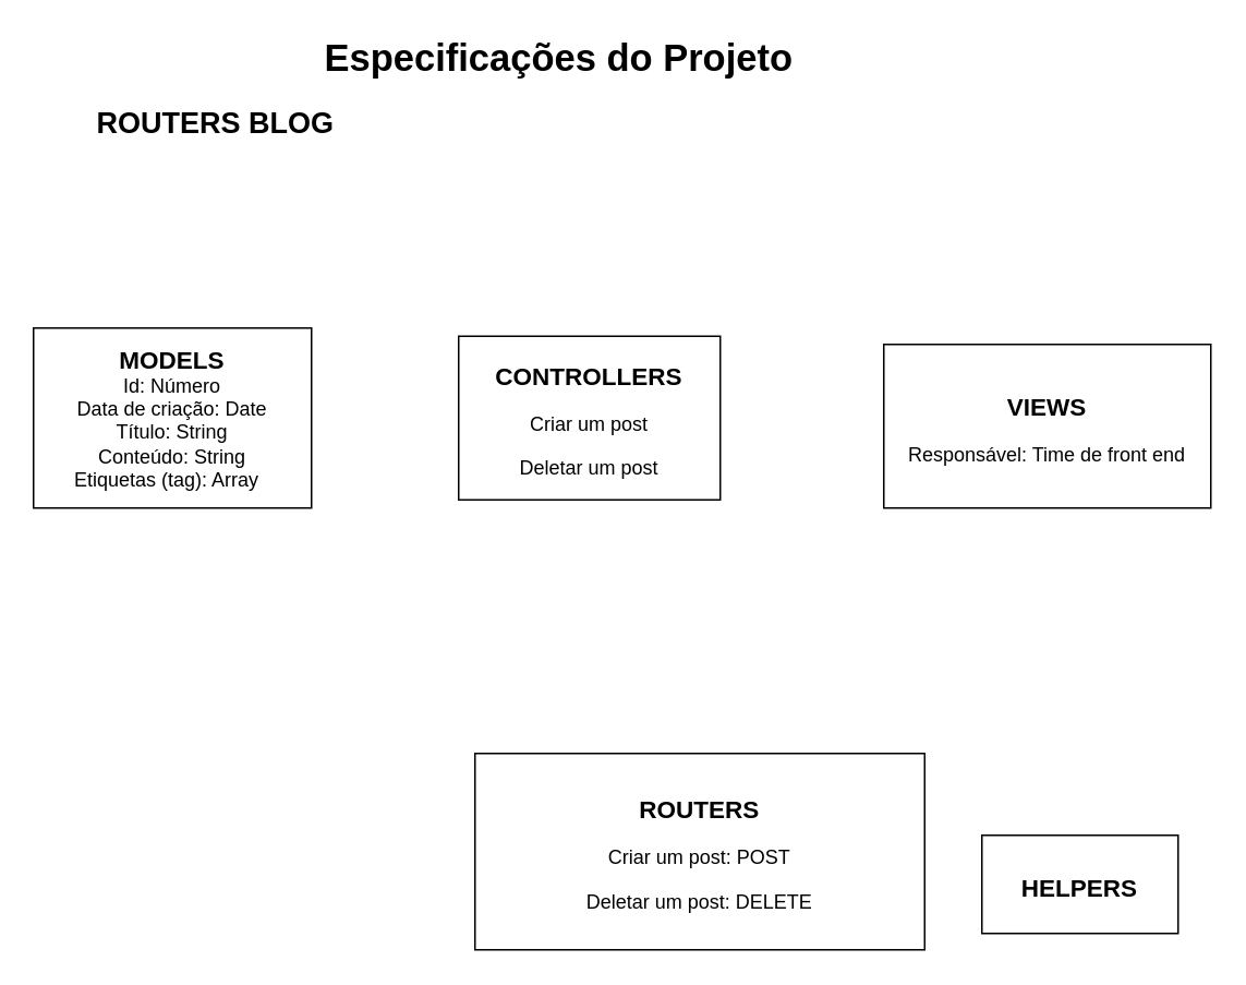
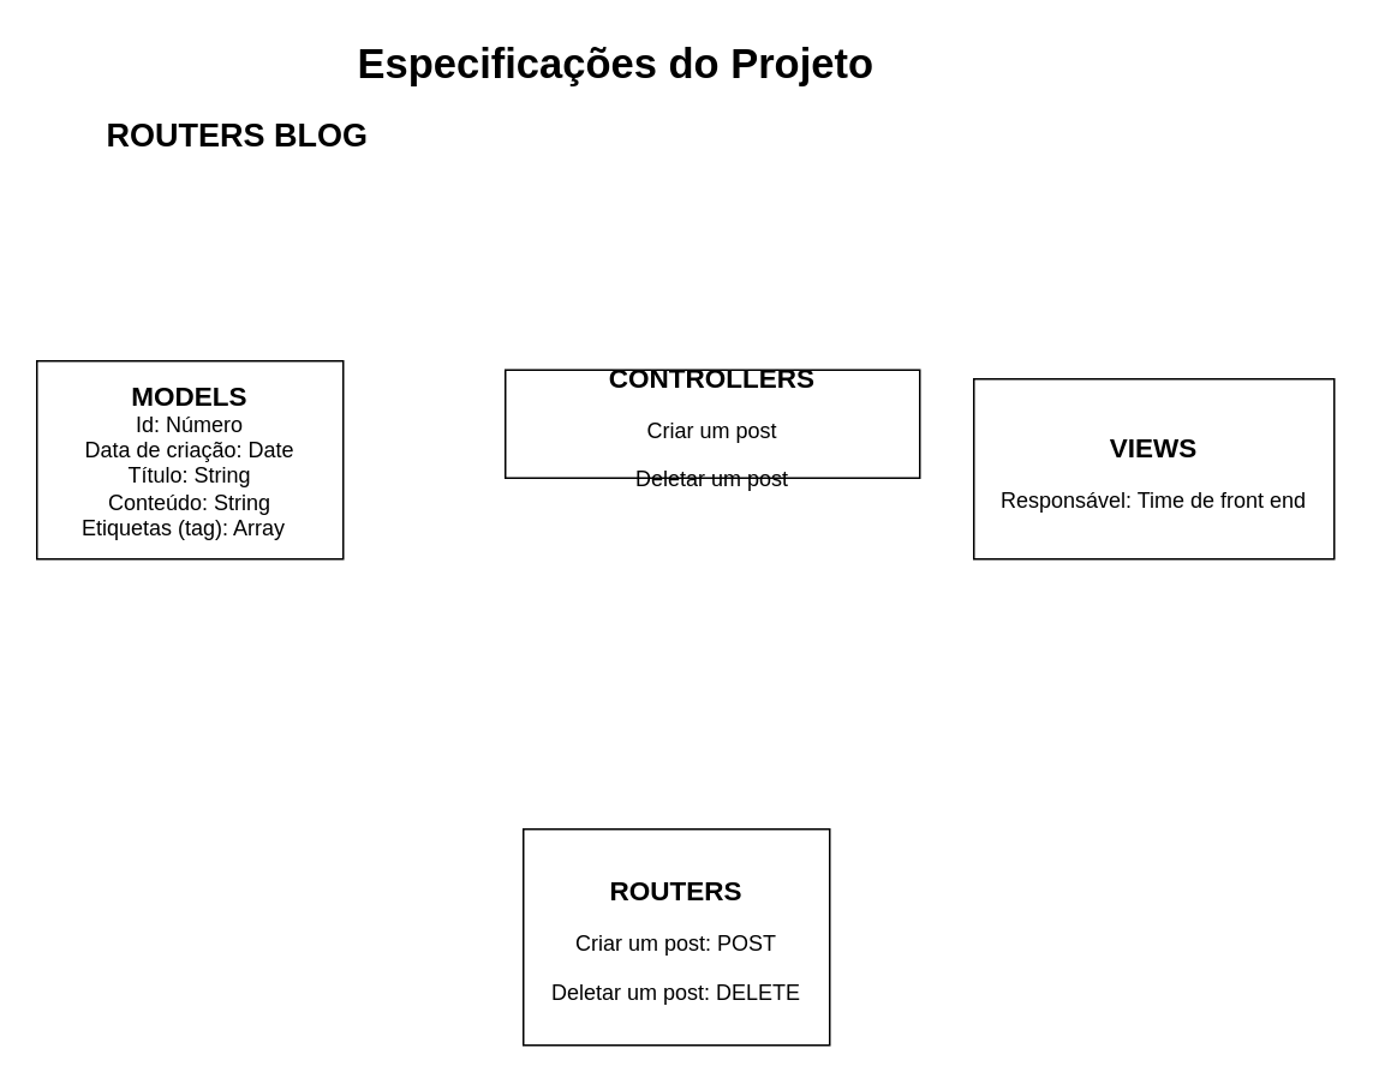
  <mxCell id="0" />
  <mxCell id="1" parent="0" />
  <mxCell id="2" value="&lt;b&gt;&lt;font style=&quot;font-size: 15px&quot;&gt;MODELS&lt;/font&gt;&lt;/b&gt;&lt;br&gt;Id: Número&lt;br&gt;Data de criação: Date&lt;br&gt;Título: String&lt;br&gt;Conteúdo: String&lt;br&gt;Etiquetas (tag): Array&amp;nbsp;&amp;nbsp;" style="rounded=0;whiteSpace=wrap;html=1;" vertex="1" parent="1"><mxGeometry x="20" y="200" width="170" height="110" as="geometry" /></mxCell>
  <mxCell id="3" value="ROUTERS BLOG" style="text;html=1;align=center;verticalAlign=middle;resizable=0;points=[];autosize=1;fontStyle=1;fontSize=18;" vertex="1" parent="1"><mxGeometry x="31" y="60" width="200" height="30" as="geometry" /></mxCell>
  <mxCell id="4" value="Especificações do Projeto" style="text;html=1;align=center;verticalAlign=middle;resizable=0;points=[];autosize=1;fontSize=23;fontStyle=1" vertex="1" parent="1"><mxGeometry x="191" y="20" width="300" height="30" as="geometry" /></mxCell>
- <mxCell id="5" value="&lt;span style=&quot;font-size: 15px&quot;&gt;&lt;b&gt;CONTROLLERS&lt;/b&gt;&lt;/span&gt;&lt;br style=&quot;font-size: 16px&quot;&gt;&lt;font style=&quot;font-size: 12px&quot;&gt;Criar um post&lt;br&gt;Deletar um post&lt;br&gt;&lt;/font&gt;" style="rounded=0;whiteSpace=wrap;html=1;fontSize=23;" vertex="1" parent="1"><mxGeometry x="280" y="205" width="160" height="100" as="geometry" /></mxCell>
+ <mxCell id="5" value="&lt;span style=&quot;font-size: 15px&quot;&gt;&lt;b&gt;CONTROLLERS&lt;/b&gt;&lt;/span&gt;&lt;br style=&quot;font-size: 16px&quot;&gt;&lt;font style=&quot;font-size: 12px&quot;&gt;Criar um post&lt;br&gt;Deletar um post&lt;br&gt;&lt;/font&gt;" style="rounded=0;whiteSpace=wrap;html=1;fontSize=23;" vertex="1" parent="1"><mxGeometry x="280" y="205" width="230" height="60" as="geometry" /></mxCell>
  <mxCell id="6" value="&lt;b&gt;&lt;font style=&quot;font-size: 15px&quot;&gt;VIEWS&lt;/font&gt;&lt;/b&gt;&lt;br&gt;&lt;font style=&quot;font-size: 12px&quot;&gt;Responsável: Time de front end&lt;/font&gt;" style="rounded=0;whiteSpace=wrap;html=1;fontSize=23;" vertex="1" parent="1"><mxGeometry x="540" y="210" width="200" height="100" as="geometry" /></mxCell>
- <mxCell id="7" value="&lt;font style=&quot;font-size: 15px&quot;&gt;&lt;b&gt;ROUTERS&lt;br&gt;&lt;/b&gt;&lt;span style=&quot;font-size: 12px&quot;&gt;Criar um post: POST&lt;/span&gt;&lt;br style=&quot;font-size: 12px&quot;&gt;&lt;span style=&quot;font-size: 12px&quot;&gt;Deletar um post: DELETE&lt;/span&gt;&lt;b&gt;&lt;br&gt;&lt;/b&gt;&lt;/font&gt;" style="rounded=0;whiteSpace=wrap;html=1;fontSize=23;" vertex="1" parent="1"><mxGeometry x="290" y="460" width="275" height="120" as="geometry" /></mxCell>
- <mxCell id="8" value="&lt;font style=&quot;font-size: 15px&quot;&gt;&lt;b&gt;HELPERS&lt;br&gt;&lt;/b&gt;&lt;/font&gt;" style="rounded=0;whiteSpace=wrap;html=1;fontSize=23;" vertex="1" parent="1"><mxGeometry x="600" y="510" width="120" height="60" as="geometry" /></mxCell>
+ <mxCell id="7" value="&lt;font style=&quot;font-size: 15px&quot;&gt;&lt;b&gt;ROUTERS&lt;br&gt;&lt;/b&gt;&lt;span style=&quot;font-size: 12px&quot;&gt;Criar um post: POST&lt;/span&gt;&lt;br style=&quot;font-size: 12px&quot;&gt;&lt;span style=&quot;font-size: 12px&quot;&gt;Deletar um post: DELETE&lt;/span&gt;&lt;b&gt;&lt;br&gt;&lt;/b&gt;&lt;/font&gt;" style="rounded=0;whiteSpace=wrap;html=1;fontSize=23;" vertex="1" parent="1"><mxGeometry x="290" y="460" width="170" height="120" as="geometry" /></mxCell>
